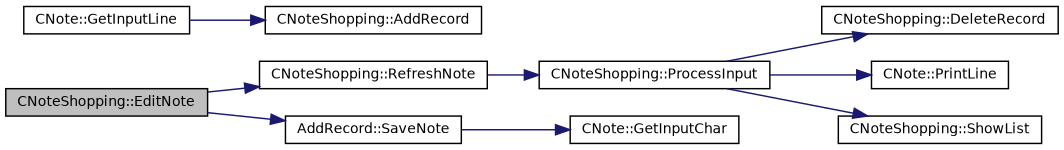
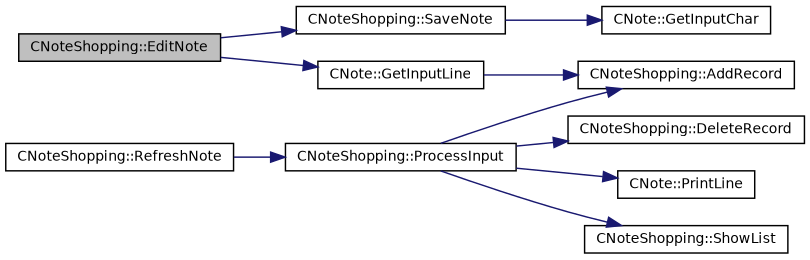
  digraph {
    rankdir=LR
    node [color=black fillcolor=white fontname=Helvetica fontsize=10 shape=record style=filled]
    edge [color=midnightblue fontname=Helvetica fontsize=10 labelfontname=Helvetica labelfontsize=10 style=solid]
    n1 [fillcolor=grey75 fontcolor=black height=0.2 label="CNoteShopping::EditNote" width=0.4]
    n2 [height=0.2 label="CNoteShopping::RefreshNote" width=0.4]
-   n3 [height=0.2 label="AddRecord::SaveNote" width=0.4]
+   n3 [height=0.2 label="CNoteShopping::SaveNote" width=0.4]
    n4 [height=0.2 label="CNoteShopping::ProcessInput" width=0.4]
    n5 [height=0.2 label="CNote::GetInputChar" width=0.4]
    n6 [height=0.2 label="CNoteShopping::AddRecord" width=0.4]
    n7 [height=0.2 label="CNoteShopping::DeleteRecord" width=0.4]
    n8 [height=0.2 label="CNote::PrintLine" width=0.4]
    n9 [height=0.2 label="CNoteShopping::ShowList" width=0.4]
    n10 [height=0.2 label="CNote::GetInputLine" width=0.4]
-   n1 -> n2
+   n1 -> n10
    n1 -> n3
    n2 -> n4
    n3 -> n5
+   n4 -> n6
    n4 -> n7
    n4 -> n8
    n4 -> n9
    n10 -> n6
  }
